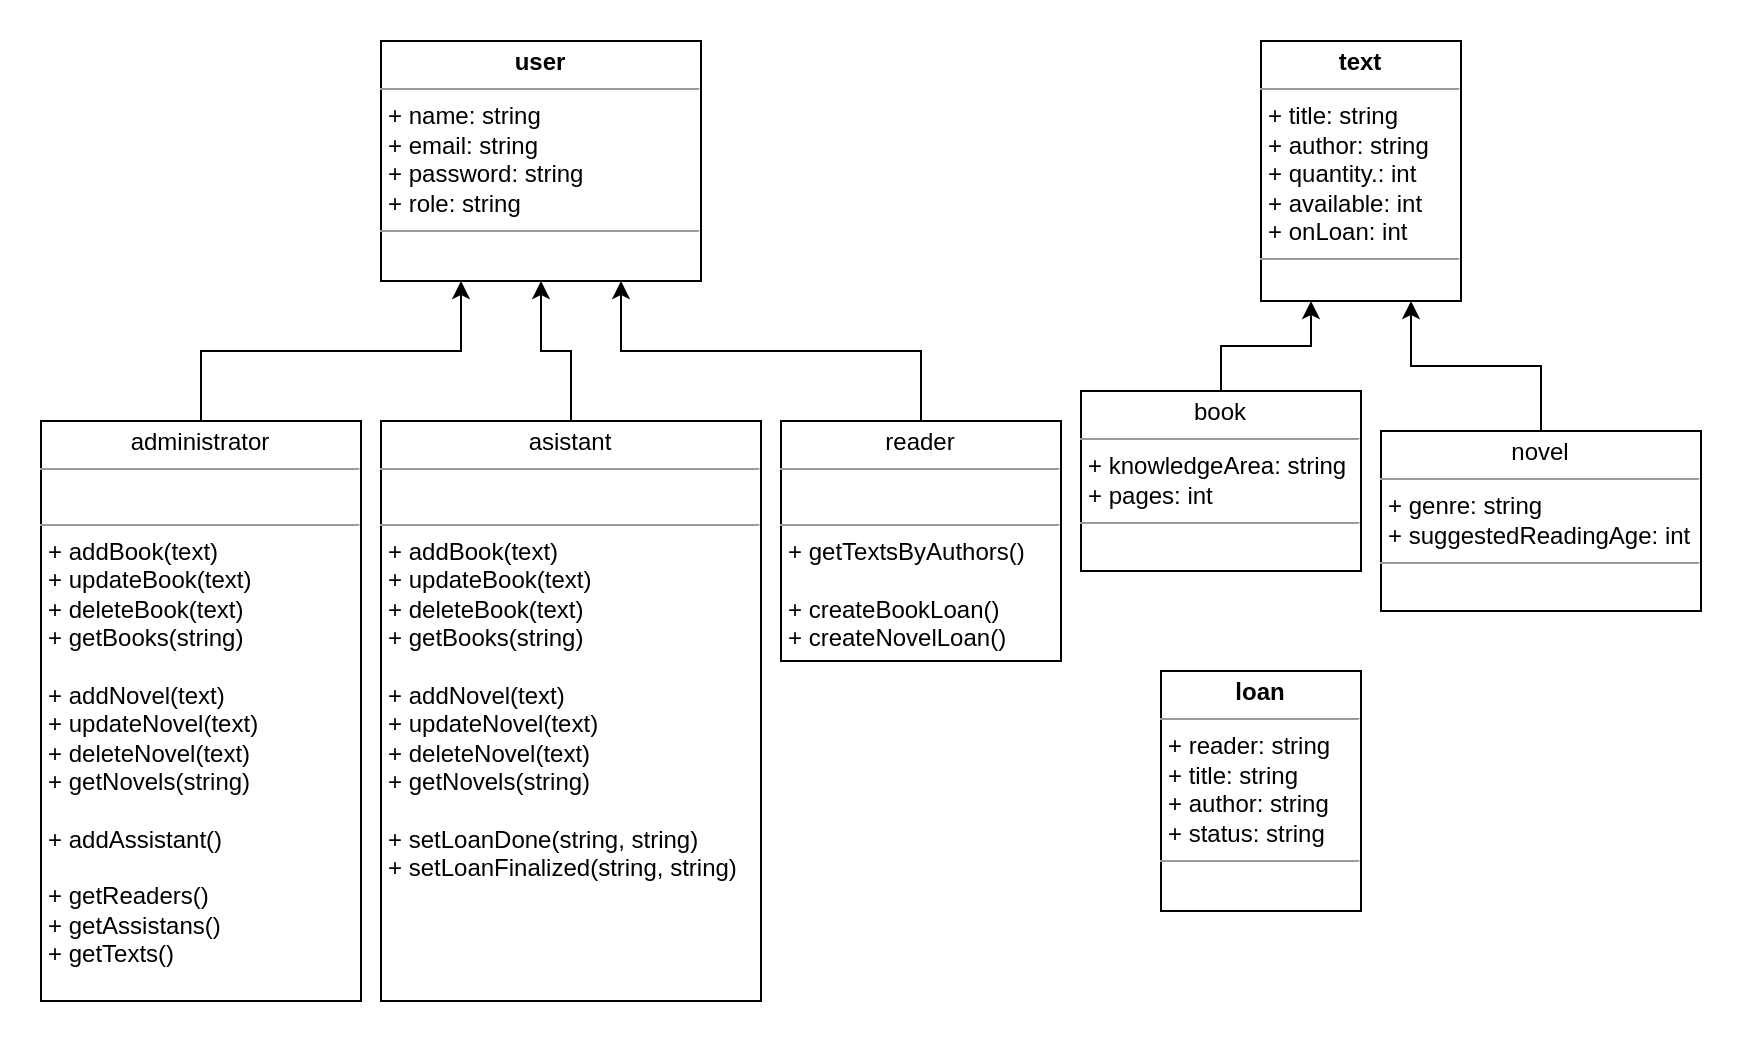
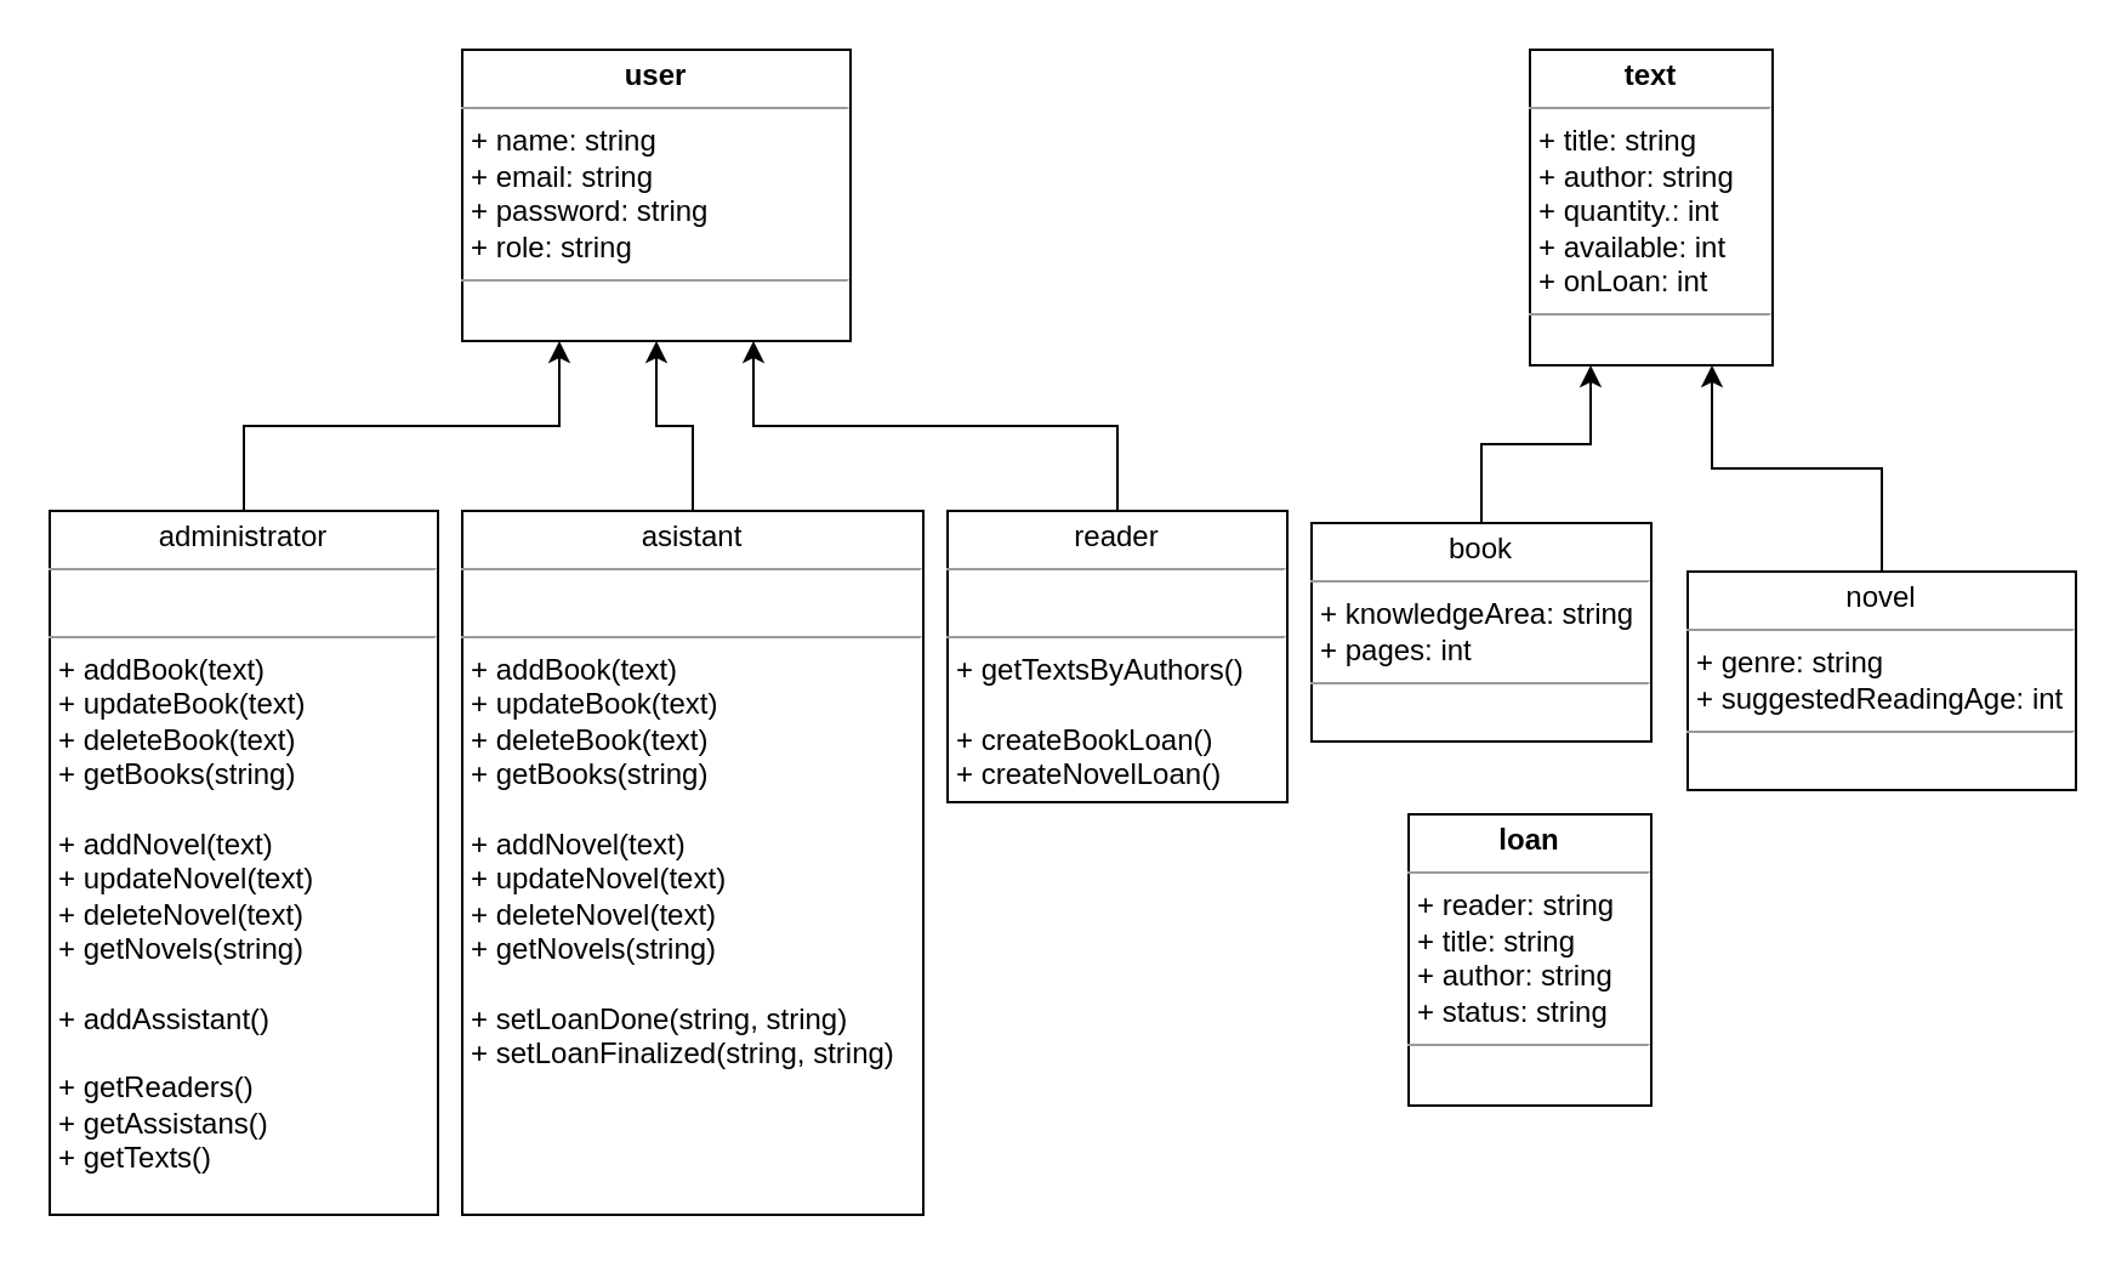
  <mxCell id="0" />
  <mxCell id="1" parent="0" />
  <mxCell id="2" value="&lt;p style=&quot;margin:0px;margin-top:4px;text-align:center;&quot;&gt;&lt;b&gt;user&lt;/b&gt;&lt;/p&gt;&lt;hr size=&quot;1&quot;&gt;&lt;p style=&quot;margin:0px;margin-left:4px;&quot;&gt;+ name: string&lt;br&gt;&lt;/p&gt;&lt;p style=&quot;margin:0px;margin-left:4px;&quot;&gt;+ email: string&lt;br&gt;&lt;/p&gt;&lt;p style=&quot;margin:0px;margin-left:4px;&quot;&gt;+ password: string&lt;/p&gt;&lt;p style=&quot;margin:0px;margin-left:4px;&quot;&gt;+ role: string&lt;/p&gt;&lt;hr size=&quot;1&quot;&gt;&lt;p style=&quot;margin:0px;margin-left:4px;&quot;&gt;&lt;br&gt;&lt;/p&gt;" style="verticalAlign=top;align=left;overflow=fill;html=1;whiteSpace=wrap;" parent="1" vertex="1"><mxGeometry x="190" y="20" width="160" height="120" as="geometry" /></mxCell>
  <mxCell id="3" style="edgeStyle=orthogonalEdgeStyle;rounded=0;orthogonalLoop=1;jettySize=auto;html=1;exitX=0.5;exitY=0;exitDx=0;exitDy=0;entryX=0.25;entryY=1;entryDx=0;entryDy=0;" parent="1" source="4" target="2" edge="1"><mxGeometry relative="1" as="geometry" /></mxCell>
  <mxCell id="4" value="&lt;p style=&quot;margin:0px;margin-top:4px;text-align:center;&quot;&gt;administrator&lt;/p&gt;&lt;hr size=&quot;1&quot;&gt;&lt;p style=&quot;margin:0px;margin-left:4px;&quot;&gt;&lt;br&gt;&lt;/p&gt;&lt;hr size=&quot;1&quot;&gt;&lt;p style=&quot;margin:0px;margin-left:4px;&quot;&gt;+ addBook(text)&lt;/p&gt;&lt;p style=&quot;margin:0px;margin-left:4px;&quot;&gt;+ updateBook(text)&lt;/p&gt;&lt;p style=&quot;margin:0px;margin-left:4px;&quot;&gt;+ deleteBook(text)&lt;/p&gt;&lt;p style=&quot;margin:0px;margin-left:4px;&quot;&gt;+ getBooks(string)&lt;/p&gt;&lt;p style=&quot;margin:0px;margin-left:4px;&quot;&gt;&lt;br&gt;&lt;/p&gt;&lt;p style=&quot;margin: 0px 0px 0px 4px;&quot;&gt;+ addNovel(text)&lt;/p&gt;&lt;p style=&quot;margin: 0px 0px 0px 4px;&quot;&gt;+ updateNovel(text)&lt;/p&gt;&lt;p style=&quot;margin: 0px 0px 0px 4px;&quot;&gt;+ deleteNovel(text)&lt;/p&gt;&lt;p style=&quot;margin: 0px 0px 0px 4px;&quot;&gt;+ getNovels(string)&lt;/p&gt;&lt;p style=&quot;margin:0px;margin-left:4px;&quot;&gt;&lt;br&gt;&lt;/p&gt;&lt;p style=&quot;margin:0px;margin-left:4px;&quot;&gt;+ addAssistant()&lt;/p&gt;&lt;p style=&quot;margin:0px;margin-left:4px;&quot;&gt;&lt;br&gt;&lt;/p&gt;&lt;p style=&quot;margin:0px;margin-left:4px;&quot;&gt;+ getReaders()&lt;/p&gt;&lt;p style=&quot;margin:0px;margin-left:4px;&quot;&gt;+ getAssistans()&lt;/p&gt;&lt;p style=&quot;margin:0px;margin-left:4px;&quot;&gt;+ getTexts()&lt;/p&gt;" style="verticalAlign=top;align=left;overflow=fill;html=1;whiteSpace=wrap;" parent="1" vertex="1"><mxGeometry x="20" y="210" width="160" height="290" as="geometry" /></mxCell>
  <mxCell id="5" style="edgeStyle=orthogonalEdgeStyle;rounded=0;orthogonalLoop=1;jettySize=auto;html=1;exitX=0.5;exitY=0;exitDx=0;exitDy=0;" parent="1" source="6" target="2" edge="1"><mxGeometry relative="1" as="geometry" /></mxCell>
  <mxCell id="6" value="&lt;p style=&quot;margin:0px;margin-top:4px;text-align:center;&quot;&gt;asistant&lt;/p&gt;&lt;hr size=&quot;1&quot;&gt;&lt;p style=&quot;margin:0px;margin-left:4px;&quot;&gt;&lt;br&gt;&lt;/p&gt;&lt;hr size=&quot;1&quot;&gt;&lt;p style=&quot;margin: 0px 0px 0px 4px;&quot;&gt;+ addBook(text)&lt;/p&gt;&lt;p style=&quot;margin: 0px 0px 0px 4px;&quot;&gt;+ updateBook(text)&lt;/p&gt;&lt;p style=&quot;margin: 0px 0px 0px 4px;&quot;&gt;+ deleteBook(text)&lt;/p&gt;&lt;p style=&quot;margin: 0px 0px 0px 4px;&quot;&gt;+ getBooks(string)&lt;/p&gt;&lt;p style=&quot;margin: 0px 0px 0px 4px;&quot;&gt;&lt;br&gt;&lt;/p&gt;&lt;p style=&quot;margin: 0px 0px 0px 4px;&quot;&gt;+ addNovel(text)&lt;/p&gt;&lt;p style=&quot;margin: 0px 0px 0px 4px;&quot;&gt;+ updateNovel(text)&lt;/p&gt;&lt;p style=&quot;margin: 0px 0px 0px 4px;&quot;&gt;+ deleteNovel(text)&lt;/p&gt;&lt;p style=&quot;margin: 0px 0px 0px 4px;&quot;&gt;+ getNovels(string)&lt;/p&gt;&lt;p style=&quot;margin: 0px 0px 0px 4px;&quot;&gt;&lt;br&gt;&lt;/p&gt;&lt;p style=&quot;margin:0px;margin-left:4px;&quot;&gt;+ setLoanDone(string, string)&lt;/p&gt;&lt;p style=&quot;margin:0px;margin-left:4px;&quot;&gt;+ setLoanFinalized(string, string)&lt;/p&gt;&lt;p style=&quot;margin:0px;margin-left:4px;&quot;&gt;&lt;br&gt;&lt;/p&gt;&lt;p style=&quot;margin:0px;margin-left:4px;&quot;&gt;&lt;br&gt;&lt;/p&gt;" style="verticalAlign=top;align=left;overflow=fill;html=1;whiteSpace=wrap;" parent="1" vertex="1"><mxGeometry x="190" y="210" width="190" height="290" as="geometry" /></mxCell>
  <mxCell id="7" value="&lt;p style=&quot;margin:0px;margin-top:4px;text-align:center;&quot;&gt;&lt;b&gt;text&lt;/b&gt;&lt;/p&gt;&lt;hr size=&quot;1&quot;&gt;&lt;p style=&quot;margin:0px;margin-left:4px;&quot;&gt;+ title: string&lt;br&gt;&lt;/p&gt;&lt;p style=&quot;margin:0px;margin-left:4px;&quot;&gt;+ author: string&lt;br&gt;&lt;/p&gt;&lt;p style=&quot;margin:0px;margin-left:4px;&quot;&gt;+ quantity.: int&lt;/p&gt;&lt;p style=&quot;margin:0px;margin-left:4px;&quot;&gt;+ available: int&lt;/p&gt;&lt;p style=&quot;margin:0px;margin-left:4px;&quot;&gt;+ onLoan: int&lt;/p&gt;&lt;hr size=&quot;1&quot;&gt;&lt;p style=&quot;margin:0px;margin-left:4px;&quot;&gt;&lt;br&gt;&lt;/p&gt;" style="verticalAlign=top;align=left;overflow=fill;html=1;whiteSpace=wrap;" parent="1" vertex="1"><mxGeometry x="630" y="20" width="100" height="130" as="geometry" /></mxCell>
  <mxCell id="8" style="edgeStyle=orthogonalEdgeStyle;rounded=0;orthogonalLoop=1;jettySize=auto;html=1;exitX=0.5;exitY=0;exitDx=0;exitDy=0;entryX=0.25;entryY=1;entryDx=0;entryDy=0;" parent="1" source="9" target="7" edge="1"><mxGeometry relative="1" as="geometry" /></mxCell>
- <mxCell id="9" value="&lt;p style=&quot;margin:0px;margin-top:4px;text-align:center;&quot;&gt;book&lt;/p&gt;&lt;hr size=&quot;1&quot;&gt;&lt;p style=&quot;margin:0px;margin-left:4px;&quot;&gt;+ knowledgeArea: string&lt;/p&gt;&lt;p style=&quot;margin:0px;margin-left:4px;&quot;&gt;+ pages: int&lt;/p&gt;&lt;hr size=&quot;1&quot;&gt;&lt;p style=&quot;margin:0px;margin-left:4px;&quot;&gt;&lt;br&gt;&lt;/p&gt;" style="verticalAlign=top;align=left;overflow=fill;html=1;whiteSpace=wrap;" parent="1" vertex="1"><mxGeometry x="540" y="195" width="140" height="90" as="geometry" /></mxCell>
+ <mxCell id="9" value="&lt;p style=&quot;margin:0px;margin-top:4px;text-align:center;&quot;&gt;book&lt;/p&gt;&lt;hr size=&quot;1&quot;&gt;&lt;p style=&quot;margin:0px;margin-left:4px;&quot;&gt;+ knowledgeArea: string&lt;/p&gt;&lt;p style=&quot;margin:0px;margin-left:4px;&quot;&gt;+ pages: int&lt;/p&gt;&lt;hr size=&quot;1&quot;&gt;&lt;p style=&quot;margin:0px;margin-left:4px;&quot;&gt;&lt;br&gt;&lt;/p&gt;" style="verticalAlign=top;align=left;overflow=fill;html=1;whiteSpace=wrap;" parent="1" vertex="1"><mxGeometry x="540" y="215" width="140" height="90" as="geometry" /></mxCell>
  <mxCell id="10" style="edgeStyle=orthogonalEdgeStyle;rounded=0;orthogonalLoop=1;jettySize=auto;html=1;exitX=0.5;exitY=0;exitDx=0;exitDy=0;entryX=0.75;entryY=1;entryDx=0;entryDy=0;" parent="1" source="11" target="7" edge="1"><mxGeometry relative="1" as="geometry" /></mxCell>
- <mxCell id="11" value="&lt;p style=&quot;margin:0px;margin-top:4px;text-align:center;&quot;&gt;novel&lt;/p&gt;&lt;hr size=&quot;1&quot;&gt;&lt;p style=&quot;margin:0px;margin-left:4px;&quot;&gt;+ genre: string&lt;/p&gt;&lt;p style=&quot;margin:0px;margin-left:4px;&quot;&gt;+ suggestedReadingAge: int&lt;/p&gt;&lt;hr size=&quot;1&quot;&gt;&lt;p style=&quot;margin:0px;margin-left:4px;&quot;&gt;&lt;br&gt;&lt;/p&gt;" style="verticalAlign=top;align=left;overflow=fill;html=1;whiteSpace=wrap;" parent="1" vertex="1"><mxGeometry x="690" y="215" width="160" height="90" as="geometry" /></mxCell>
+ <mxCell id="11" value="&lt;p style=&quot;margin:0px;margin-top:4px;text-align:center;&quot;&gt;novel&lt;/p&gt;&lt;hr size=&quot;1&quot;&gt;&lt;p style=&quot;margin:0px;margin-left:4px;&quot;&gt;+ genre: string&lt;/p&gt;&lt;p style=&quot;margin:0px;margin-left:4px;&quot;&gt;+ suggestedReadingAge: int&lt;/p&gt;&lt;hr size=&quot;1&quot;&gt;&lt;p style=&quot;margin:0px;margin-left:4px;&quot;&gt;&lt;br&gt;&lt;/p&gt;" style="verticalAlign=top;align=left;overflow=fill;html=1;whiteSpace=wrap;" parent="1" vertex="1"><mxGeometry x="695" y="235" width="160" height="90" as="geometry" /></mxCell>
  <mxCell id="12" style="edgeStyle=orthogonalEdgeStyle;rounded=0;orthogonalLoop=1;jettySize=auto;html=1;exitX=0.5;exitY=0;exitDx=0;exitDy=0;entryX=0.75;entryY=1;entryDx=0;entryDy=0;" parent="1" source="13" target="2" edge="1"><mxGeometry relative="1" as="geometry" /></mxCell>
  <mxCell id="13" value="&lt;p style=&quot;margin:0px;margin-top:4px;text-align:center;&quot;&gt;reader&lt;/p&gt;&lt;hr size=&quot;1&quot;&gt;&lt;p style=&quot;margin:0px;margin-left:4px;&quot;&gt;&lt;br&gt;&lt;/p&gt;&lt;hr size=&quot;1&quot;&gt;&lt;p style=&quot;margin: 0px 0px 0px 4px;&quot;&gt;+&amp;nbsp;getTextsByAuthors&lt;span style=&quot;background-color: initial;&quot;&gt;()&lt;/span&gt;&lt;/p&gt;&lt;p style=&quot;margin: 0px 0px 0px 4px;&quot;&gt;&lt;br&gt;&lt;/p&gt;&lt;p style=&quot;margin: 0px 0px 0px 4px;&quot;&gt;+ createBookLoan()&lt;/p&gt;&lt;p style=&quot;margin: 0px 0px 0px 4px;&quot;&gt;+ createNovelLoan()&lt;br&gt;&lt;/p&gt;&lt;p style=&quot;margin:0px;margin-left:4px;&quot;&gt;&lt;br&gt;&lt;/p&gt;" style="verticalAlign=top;align=left;overflow=fill;html=1;whiteSpace=wrap;" parent="1" vertex="1"><mxGeometry x="390" y="210" width="140" height="120" as="geometry" /></mxCell>
  <mxCell id="14" value="&lt;p style=&quot;margin:0px;margin-top:4px;text-align:center;&quot;&gt;&lt;b style=&quot;background-color: initial;&quot;&gt;loan&lt;/b&gt;&lt;br&gt;&lt;/p&gt;&lt;hr size=&quot;1&quot;&gt;&lt;p style=&quot;margin:0px;margin-left:4px;&quot;&gt;&lt;span style=&quot;background-color: initial;&quot;&gt;+ reader: string&lt;/span&gt;&lt;/p&gt;&lt;p style=&quot;margin: 0px 0px 0px 4px;&quot;&gt;+ title: string&lt;br&gt;&lt;/p&gt;&lt;p style=&quot;margin: 0px 0px 0px 4px;&quot;&gt;+ author: string&lt;/p&gt;&lt;p style=&quot;margin: 0px 0px 0px 4px;&quot;&gt;+ status: string&lt;/p&gt;&lt;hr size=&quot;1&quot;&gt;&lt;p style=&quot;margin:0px;margin-left:4px;&quot;&gt;&lt;br&gt;&lt;/p&gt;" style="verticalAlign=top;align=left;overflow=fill;html=1;whiteSpace=wrap;" parent="1" vertex="1"><mxGeometry x="580" y="335" width="100" height="120" as="geometry" /></mxCell>
